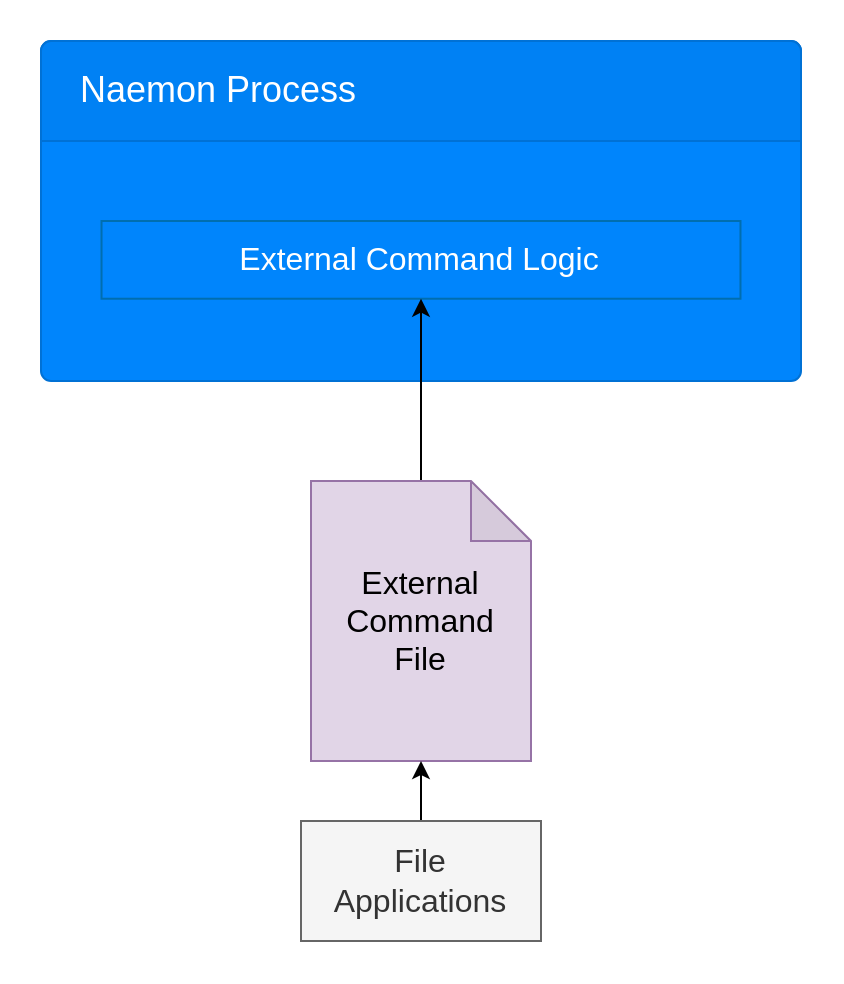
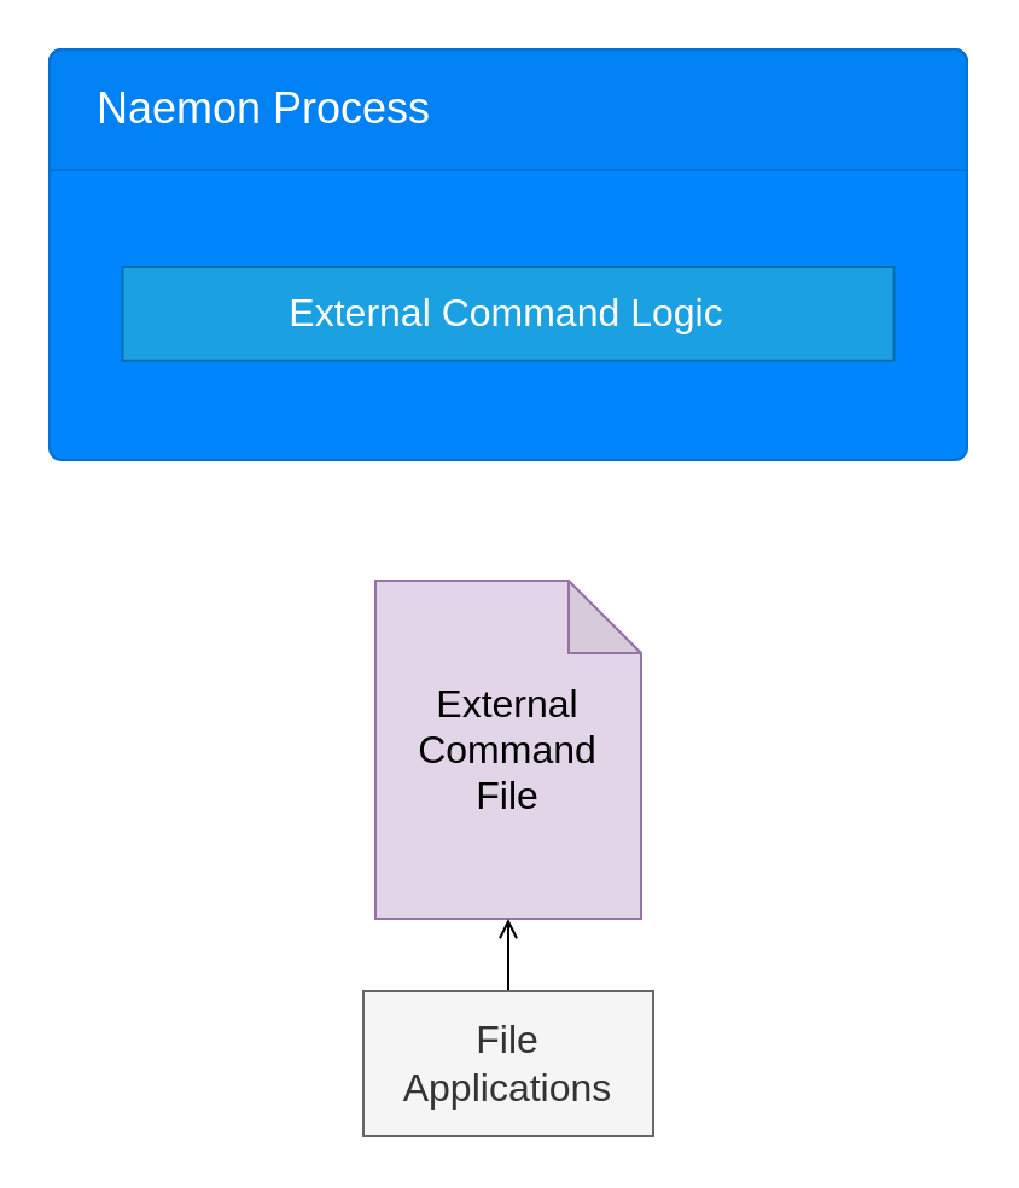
  <mxCell id="0" />
  <mxCell id="1" parent="0" />
  <mxCell id="2" value="" style="html=1;shadow=0;dashed=0;shape=mxgraph.bootstrap.rrect;rSize=5;strokeColor=#0071D5;html=1;whiteSpace=wrap;fillColor=#0085FC;fontColor=#ffffff;verticalAlign=bottom;align=left;spacing=20;spacingBottom=0;fontSize=14;" vertex="1" parent="1"><mxGeometry x="20" y="20" width="380" height="170" as="geometry" /></mxCell>
  <mxCell id="3" value="Naemon Process" style="html=1;shadow=0;dashed=0;shape=mxgraph.bootstrap.topButton;rSize=5;perimeter=none;whiteSpace=wrap;fillColor=#0081F4;strokeColor=#0071D5;fontColor=#ffffff;resizeWidth=1;fontSize=18;align=left;spacing=20;" vertex="1" parent="2"><mxGeometry width="380" height="50" relative="1" as="geometry" /></mxCell>
- <mxCell id="4" value="External Command Logic" style="rounded=0;whiteSpace=wrap;html=1;fillColor=#0085fc;fontColor=#ffffff;strokeColor=#006EAF;fontSize=16;" vertex="1" parent="2"><mxGeometry x="30.26" y="90.001" width="319.48" height="38.857" as="geometry" /></mxCell>
- <mxCell id="5" style="edgeStyle=orthogonalEdgeStyle;rounded=0;orthogonalLoop=1;jettySize=auto;html=1;entryX=0.5;entryY=1;entryDx=0;entryDy=0;" edge="1" parent="1" source="6" target="4"><mxGeometry relative="1" as="geometry" /></mxCell>
+ <mxCell id="4" value="External Command Logic" style="rounded=0;whiteSpace=wrap;html=1;fillColor=#1ba1e2;fontColor=#ffffff;strokeColor=#006EAF;fontSize=16;" vertex="1" parent="2"><mxGeometry x="30.26" y="90.001" width="319.48" height="38.857" as="geometry" /></mxCell>
  <mxCell id="6" value="&lt;font style=&quot;font-size: 16px;&quot;&gt;External&lt;/font&gt;&lt;div&gt;&lt;font style=&quot;font-size: 16px;&quot;&gt;Command&lt;/font&gt;&lt;/div&gt;&lt;div&gt;&lt;font style=&quot;font-size: 16px;&quot;&gt;File&lt;/font&gt;&lt;/div&gt;" style="shape=note;whiteSpace=wrap;html=1;backgroundOutline=1;darkOpacity=0.05;fillColor=#e1d5e7;strokeColor=#9673a6;" vertex="1" parent="1"><mxGeometry x="155" y="240" width="110" height="140" as="geometry" /></mxCell>
- <mxCell id="7" style="edgeStyle=orthogonalEdgeStyle;rounded=0;orthogonalLoop=1;jettySize=auto;html=1;" edge="1" parent="1" source="8" target="6"><mxGeometry relative="1" as="geometry" /></mxCell>
+ <mxCell id="7" style="edgeStyle=orthogonalEdgeStyle;rounded=0;orthogonalLoop=1;jettySize=auto;html=1;endArrow=open;" edge="1" parent="1" source="8" target="6"><mxGeometry relative="1" as="geometry" /></mxCell>
  <mxCell id="8" value="&lt;font style=&quot;font-size: 16px;&quot;&gt;File&lt;/font&gt;&lt;div&gt;&lt;font style=&quot;font-size: 16px;&quot;&gt;Applications&lt;/font&gt;&lt;/div&gt;" style="rounded=0;whiteSpace=wrap;html=1;fillColor=#f5f5f5;fontColor=#333333;strokeColor=#666666;" vertex="1" parent="1"><mxGeometry x="150" y="410" width="120" height="60" as="geometry" /></mxCell>
